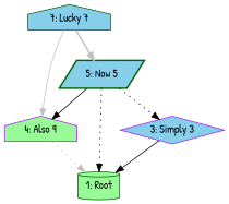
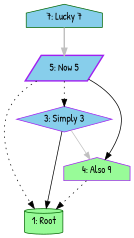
  digraph {
    fontname="Patrick Hand"
    node [color=darkgreen fillcolor=skyblue fontname="Patrick Hand" shape=house style=filled]
    edge [color=black fontname="Patrick Hand" style=solid]
    n1 [fillcolor=palegreen label="1: Root" shape=cylinder]
    n2 [color=purple label="3: Simply 3" shape=diamond]
    n3 [color=purple fillcolor=palegreen label="4: Also 9"]
-   n4 [label="5: Now 5" shape=parallelogram style="bold,filled"]
+   n4 [color=purple label="5: Now 5" shape=parallelogram style="bold,filled"]
    n5 [label="7: Lucky 7"]
    n2 -> n1
-   n3 -> n1 [color=gray style=dotted]
+   n3 -> n1 [style=dotted]
    n4 -> n1 [style=dotted]
    n4 -> n2 [style=dotted]
    n4 -> n3
-   n5 -> n3 [color=gray]
+   n2 -> n3 [color=gray]
    n5 -> n4 [color=gray style=bold]
  }
